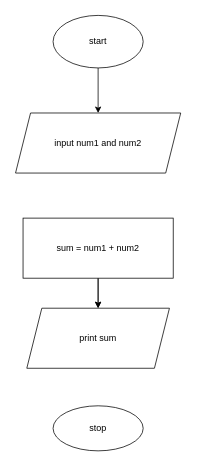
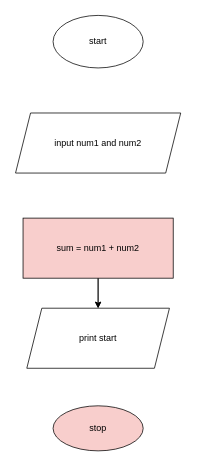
  <mxCell id="0" />
  <mxCell id="1" parent="0" />
- <mxCell id="2" style="edgeStyle=orthogonalEdgeStyle;rounded=0;orthogonalLoop=1;jettySize=auto;html=1;entryX=0.5;entryY=0;entryDx=0;entryDy=0;" edge="1" parent="1" source="3" target="4"><mxGeometry relative="1" as="geometry" /></mxCell>
  <mxCell id="3" value="start" style="ellipse;whiteSpace=wrap;html=1;" vertex="1" parent="1"><mxGeometry x="70" y="20" width="120" height="70" as="geometry" /></mxCell>
  <mxCell id="4" value="input num1 and num2" style="shape=parallelogram;perimeter=parallelogramPerimeter;whiteSpace=wrap;html=1;fixedSize=1;" vertex="1" parent="1"><mxGeometry x="20" y="150" width="220" height="80" as="geometry" /></mxCell>
  <mxCell id="5" style="edgeStyle=orthogonalEdgeStyle;rounded=0;orthogonalLoop=1;jettySize=auto;html=1;entryX=0.5;entryY=0;entryDx=0;entryDy=0;" edge="1" parent="1" source="7" target="8"><mxGeometry relative="1" as="geometry" /></mxCell>
  <mxCell id="6" value="" style="edgeStyle=orthogonalEdgeStyle;rounded=0;orthogonalLoop=1;jettySize=auto;html=1;" edge="1" parent="1" source="7" target="8"><mxGeometry relative="1" as="geometry" /></mxCell>
- <mxCell id="7" value="sum = num1 + num2" style="rounded=0;whiteSpace=wrap;html=1;" vertex="1" parent="1"><mxGeometry x="30" y="290" width="200" height="80" as="geometry" /></mxCell>
- <mxCell id="8" value="print sum" style="shape=parallelogram;perimeter=parallelogramPerimeter;whiteSpace=wrap;html=1;fixedSize=1;" vertex="1" parent="1"><mxGeometry x="35" y="410" width="190" height="80" as="geometry" /></mxCell>
- <mxCell id="9" value="stop" style="ellipse;whiteSpace=wrap;html=1;" vertex="1" parent="1"><mxGeometry x="70" y="540" width="120" height="60" as="geometry" /></mxCell>
+ <mxCell id="7" value="sum = num1 + num2" style="rounded=0;whiteSpace=wrap;html=1;fillColor=#f8cecc;" vertex="1" parent="1"><mxGeometry x="30" y="290" width="200" height="80" as="geometry" /></mxCell>
+ <mxCell id="8" value="print start" style="shape=parallelogram;perimeter=parallelogramPerimeter;whiteSpace=wrap;html=1;fixedSize=1;" vertex="1" parent="1"><mxGeometry x="35" y="410" width="190" height="80" as="geometry" /></mxCell>
+ <mxCell id="9" value="stop" style="ellipse;whiteSpace=wrap;html=1;fillColor=#f8cecc;" vertex="1" parent="1"><mxGeometry x="70" y="540" width="120" height="60" as="geometry" /></mxCell>
